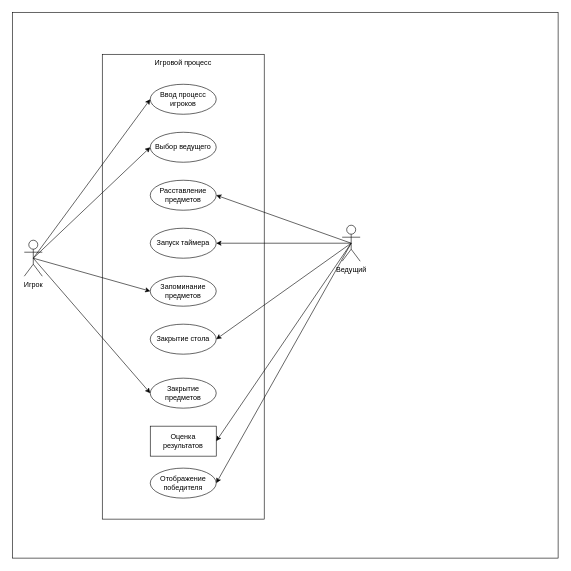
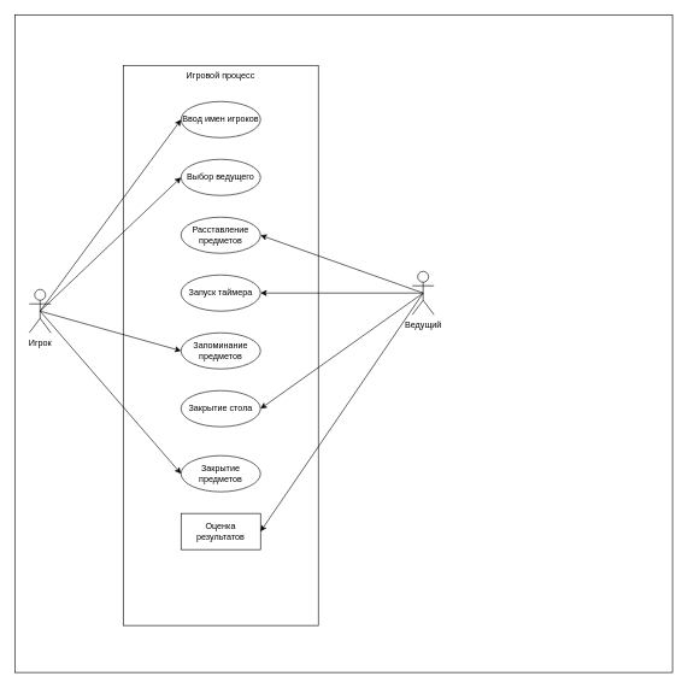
  <mxCell id="0" />
  <mxCell id="1" parent="0" />
  <mxCell id="2" value="" style="whiteSpace=wrap;html=1;aspect=fixed;" vertex="1" parent="1"><mxGeometry y="20" width="910" height="910" as="geometry" x="20" /></mxCell>
  <mxCell id="3" value="" style="rounded=0;whiteSpace=wrap;html=1;" vertex="1" parent="1"><mxGeometry x="170" y="90" width="270" height="775" as="geometry" /></mxCell>
- <mxCell id="4" value="Ввод процесс игроков" style="ellipse;whiteSpace=wrap;html=1;" vertex="1" parent="1"><mxGeometry x="250" y="140" width="110" height="50" as="geometry" /></mxCell>
+ <mxCell id="4" value="Ввод имен игроков" style="ellipse;whiteSpace=wrap;html=1;" vertex="1" parent="1"><mxGeometry x="250" y="140" width="110" height="50" as="geometry" /></mxCell>
  <mxCell id="5" value="Выбор ведущего" style="ellipse;whiteSpace=wrap;html=1;" vertex="1" parent="1"><mxGeometry x="250" y="220" width="110" height="50" as="geometry" /></mxCell>
  <mxCell id="6" value="Расставление предметов" style="ellipse;whiteSpace=wrap;html=1;" vertex="1" parent="1"><mxGeometry x="250" y="300" width="110" height="50" as="geometry" /></mxCell>
  <mxCell id="7" value="Ведущий" style="shape=umlActor;verticalLabelPosition=bottom;verticalAlign=top;html=1;" vertex="1" parent="1"><mxGeometry x="570" y="375" width="30" height="60" as="geometry" /></mxCell>
  <mxCell id="8" value="Запуск таймера" style="ellipse;whiteSpace=wrap;html=1;" vertex="1" parent="1"><mxGeometry x="250" y="380" width="110" height="50" as="geometry" /></mxCell>
  <mxCell id="9" value="Запоминание предметов" style="ellipse;whiteSpace=wrap;html=1;" vertex="1" parent="1"><mxGeometry x="250" y="460" width="110" height="50" as="geometry" /></mxCell>
  <mxCell id="10" value="Закрытие стола" style="ellipse;whiteSpace=wrap;html=1;" vertex="1" parent="1"><mxGeometry x="250" y="540" width="110" height="50" as="geometry" /></mxCell>
  <mxCell id="11" value="Закрытие предметов" style="ellipse;whiteSpace=wrap;html=1;" vertex="1" parent="1"><mxGeometry x="250" y="630" width="110" height="50" as="geometry" /></mxCell>
- <mxCell id="12" value="Отображение победителя" style="ellipse;whiteSpace=wrap;html=1;" vertex="1" parent="1"><mxGeometry x="250" y="780" width="110" height="50" as="geometry" /></mxCell>
  <mxCell id="13" value="Игрок" style="shape=umlActor;verticalLabelPosition=bottom;verticalAlign=top;html=1;" vertex="1" parent="1"><mxGeometry x="40" y="400" width="30" height="60" as="geometry" /></mxCell>
  <mxCell id="14" value="Оценка результатов" style="whiteSpace=wrap;html=1;rounded=0;" vertex="1" parent="1"><mxGeometry x="250" y="710" width="110" height="50" as="geometry" /></mxCell>
  <mxCell id="15" value="" style="endArrow=classic;html=1;rounded=0;entryX=0;entryY=0.5;entryDx=0;entryDy=0;exitX=0.5;exitY=0.5;exitDx=0;exitDy=0;exitPerimeter=0;" edge="1" parent="1" source="13" target="4"><mxGeometry width="50" height="50" relative="1" as="geometry"><mxPoint x="60" y="520" as="sourcePoint" /><mxPoint x="460" y="460" as="targetPoint" /></mxGeometry></mxCell>
  <mxCell id="16" value="" style="endArrow=classic;html=1;rounded=0;entryX=0;entryY=0.5;entryDx=0;entryDy=0;exitX=0.5;exitY=0.5;exitDx=0;exitDy=0;exitPerimeter=0;" edge="1" parent="1" source="13" target="5"><mxGeometry width="50" height="50" relative="1" as="geometry"><mxPoint x="55" y="180" as="sourcePoint" /><mxPoint x="260" y="175" as="targetPoint" /></mxGeometry></mxCell>
  <mxCell id="17" value="" style="endArrow=classic;html=1;rounded=0;entryX=1;entryY=0.5;entryDx=0;entryDy=0;exitX=0.5;exitY=0.5;exitDx=0;exitDy=0;exitPerimeter=0;" edge="1" parent="1" source="7" target="6"><mxGeometry width="50" height="50" relative="1" as="geometry"><mxPoint x="150" y="180" as="sourcePoint" /><mxPoint x="270" y="185" as="targetPoint" /></mxGeometry></mxCell>
  <mxCell id="18" value="" style="endArrow=classic;html=1;rounded=0;entryX=1;entryY=0.5;entryDx=0;entryDy=0;exitX=0.5;exitY=0.5;exitDx=0;exitDy=0;exitPerimeter=0;" edge="1" parent="1" source="7" target="8"><mxGeometry width="50" height="50" relative="1" as="geometry"><mxPoint x="515" y="500" as="sourcePoint" /><mxPoint x="370" y="335" as="targetPoint" /></mxGeometry></mxCell>
  <mxCell id="19" value="" style="endArrow=classic;html=1;rounded=0;entryX=1;entryY=0.5;entryDx=0;entryDy=0;exitX=0.5;exitY=0.5;exitDx=0;exitDy=0;exitPerimeter=0;" edge="1" parent="1" source="7" target="10"><mxGeometry width="50" height="50" relative="1" as="geometry"><mxPoint x="525" y="510" as="sourcePoint" /><mxPoint x="380" y="345" as="targetPoint" /></mxGeometry></mxCell>
  <mxCell id="20" value="" style="endArrow=classic;html=1;rounded=0;entryX=0;entryY=0.5;entryDx=0;entryDy=0;exitX=0.5;exitY=0.5;exitDx=0;exitDy=0;exitPerimeter=0;" edge="1" parent="1" source="13" target="9"><mxGeometry width="50" height="50" relative="1" as="geometry"><mxPoint x="535" y="520" as="sourcePoint" /><mxPoint x="390" y="355" as="targetPoint" /></mxGeometry></mxCell>
  <mxCell id="21" value="" style="endArrow=classic;html=1;rounded=0;entryX=0;entryY=0.5;entryDx=0;entryDy=0;exitX=0.5;exitY=0.5;exitDx=0;exitDy=0;exitPerimeter=0;" edge="1" parent="1" source="13" target="11"><mxGeometry width="50" height="50" relative="1" as="geometry"><mxPoint x="155" y="640" as="sourcePoint" /><mxPoint x="260" y="495" as="targetPoint" /></mxGeometry></mxCell>
  <mxCell id="22" value="" style="endArrow=classic;html=1;rounded=0;entryX=1;entryY=0.5;entryDx=0;entryDy=0;exitX=0.5;exitY=0.5;exitDx=0;exitDy=0;exitPerimeter=0;" edge="1" parent="1" source="7" target="14"><mxGeometry width="50" height="50" relative="1" as="geometry"><mxPoint x="165" y="650" as="sourcePoint" /><mxPoint x="270" y="505" as="targetPoint" /></mxGeometry></mxCell>
- <mxCell id="23" value="" style="endArrow=classic;html=1;rounded=0;entryX=1;entryY=0.5;entryDx=0;entryDy=0;exitX=0.5;exitY=0.5;exitDx=0;exitDy=0;exitPerimeter=0;" edge="1" parent="1" source="7" target="12"><mxGeometry width="50" height="50" relative="1" as="geometry"><mxPoint x="175" y="660" as="sourcePoint" /><mxPoint x="280" y="515" as="targetPoint" /></mxGeometry></mxCell>
  <mxCell id="24" value="Игровой процесс" style="text;html=1;align=center;verticalAlign=middle;whiteSpace=wrap;rounded=0;" vertex="1" parent="1"><mxGeometry x="220" y="90" width="170" height="30" as="geometry" /></mxCell>
